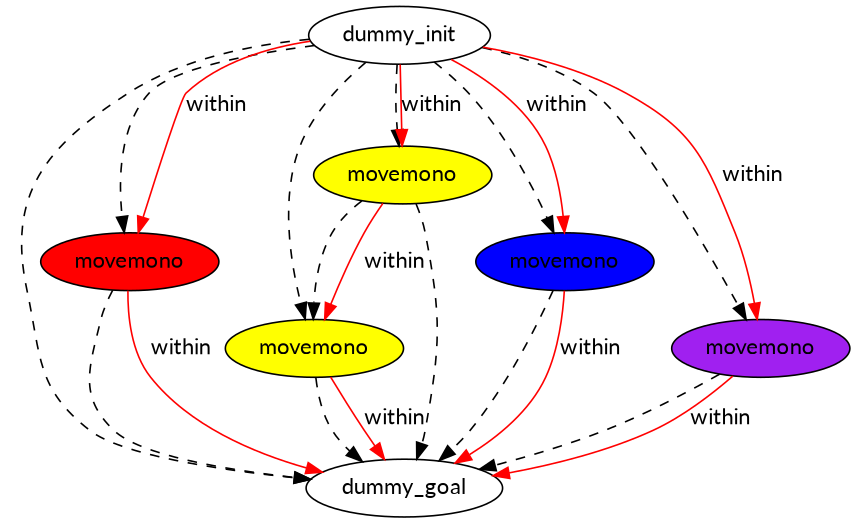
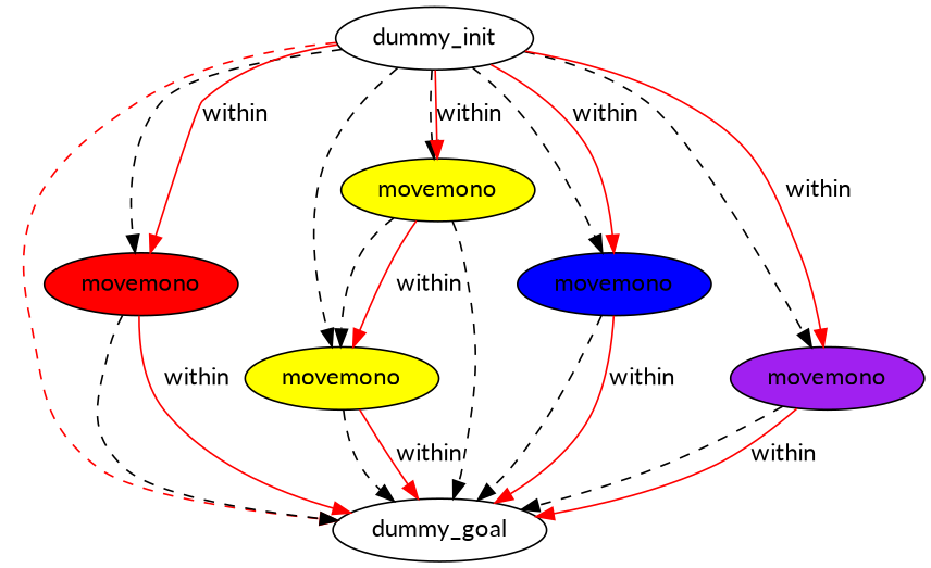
  digraph {
    fontname=Lato
    node [fillcolor=white style=filled fontname=Lato]
    edge [color=black style=dashed fontname=Lato]
    n1 [label=dummy_init]
    n2 [label=dummy_goal]
    n3 [fillcolor=red label=movemono]
    n4 [fillcolor=yellow label=movemono]
    n5 [fillcolor=yellow label=movemono]
    n6 [fillcolor=blue label=movemono]
    n7 [fillcolor=purple label=movemono]
-   n1 -> n2
+   n1 -> n2 [color=red]
    n1 -> n3
    n1 -> n3 [color=red label=within style=""]
    n1 -> n4
    n1 -> n5
    n1 -> n5 [color=red label=within style=""]
    n1 -> n6
    n1 -> n6 [color=red label=within style=""]
    n1 -> n7
    n1 -> n7 [color=red label=within style=""]
    n3 -> n2
    n3 -> n2 [color=red label=within style=""]
    n4 -> n2
    n4 -> n2 [color=red label=within style=""]
    n5 -> n2
    n5 -> n4
    n5 -> n4 [color=red label=within style=""]
    n6 -> n2
    n6 -> n2 [color=red label=within style=""]
    n7 -> n2
    n7 -> n2 [color=red label=within style=""]
  }
